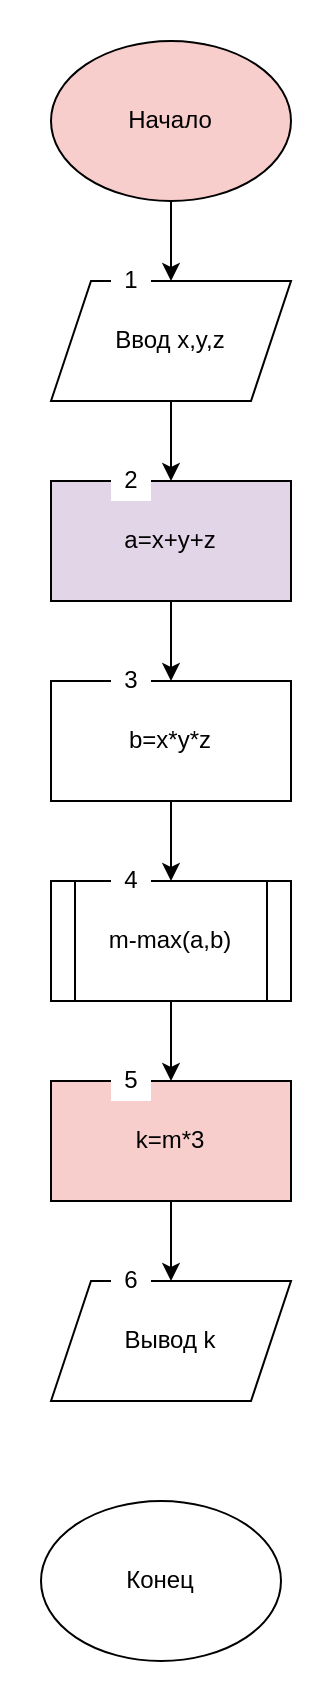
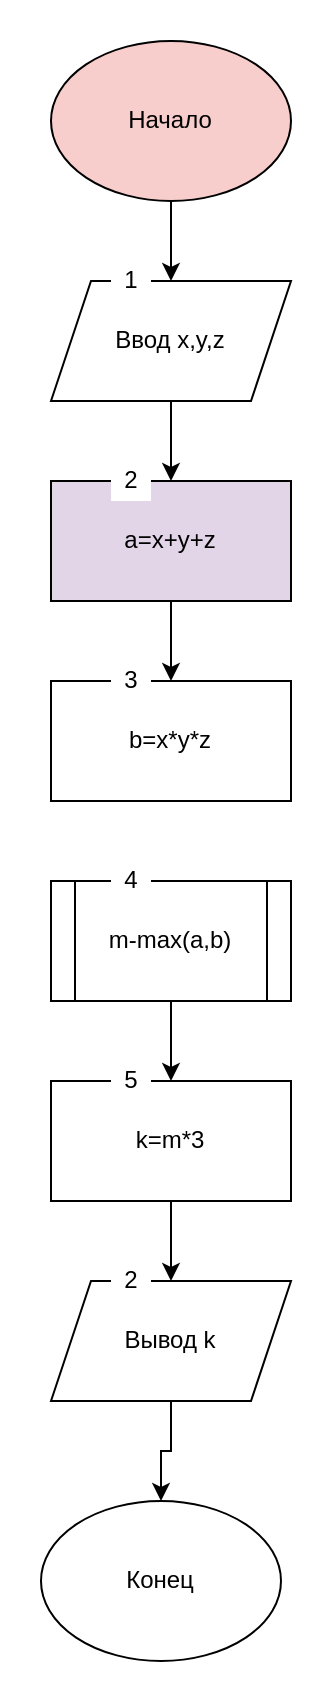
  <mxCell id="0" />
  <mxCell id="1" parent="0" />
  <mxCell id="2" value="Ввод x,y,z" style="shape=parallelogram;perimeter=parallelogramPerimeter;whiteSpace=wrap;html=1;fixedSize=1;" parent="1" vertex="1"><mxGeometry x="25" y="140" width="120" height="60" as="geometry" /></mxCell>
  <mxCell id="3" value="" style="edgeStyle=orthogonalEdgeStyle;rounded=0;orthogonalLoop=1;jettySize=auto;html=1;" parent="1" source="4" target="2" edge="1"><mxGeometry relative="1" as="geometry" /></mxCell>
  <mxCell id="4" value="Начало" style="ellipse;whiteSpace=wrap;html=1;fillColor=#f8cecc;" parent="1" vertex="1"><mxGeometry x="25" y="20" width="120" height="80" as="geometry" /></mxCell>
  <mxCell id="5" value="" style="edgeStyle=orthogonalEdgeStyle;rounded=0;orthogonalLoop=1;jettySize=auto;html=1;" parent="1" source="6" target="8" edge="1"><mxGeometry relative="1" as="geometry" /></mxCell>
  <mxCell id="6" value="a=x+y+z" style="rounded=0;whiteSpace=wrap;html=1;fillColor=#e1d5e7;" parent="1" vertex="1"><mxGeometry x="25" y="240" width="120" height="60" as="geometry" /></mxCell>
- <mxCell id="7" value="" style="edgeStyle=orthogonalEdgeStyle;rounded=0;orthogonalLoop=1;jettySize=auto;html=1;" parent="1" source="8" target="11" edge="1"><mxGeometry relative="1" as="geometry" /></mxCell>
  <mxCell id="8" value="b=x*y*z" style="rounded=0;whiteSpace=wrap;html=1;" parent="1" vertex="1"><mxGeometry x="25" y="340" width="120" height="60" as="geometry" /></mxCell>
  <mxCell id="9" style="edgeStyle=orthogonalEdgeStyle;rounded=0;orthogonalLoop=1;jettySize=auto;html=1;exitX=0.5;exitY=1;exitDx=0;exitDy=0;entryX=0.5;entryY=0;entryDx=0;entryDy=0;" parent="1" source="2" target="6" edge="1"><mxGeometry relative="1" as="geometry" /></mxCell>
  <mxCell id="10" value="" style="edgeStyle=orthogonalEdgeStyle;rounded=0;orthogonalLoop=1;jettySize=auto;html=1;" parent="1" source="11" target="13" edge="1"><mxGeometry relative="1" as="geometry" /></mxCell>
  <mxCell id="11" value="m-max(a,b)" style="shape=process;whiteSpace=wrap;html=1;backgroundOutline=1;" parent="1" vertex="1"><mxGeometry x="25" y="440" width="120" height="60" as="geometry" /></mxCell>
  <mxCell id="12" value="" style="edgeStyle=orthogonalEdgeStyle;rounded=0;orthogonalLoop=1;jettySize=auto;html=1;" parent="1" source="13" target="15" edge="1"><mxGeometry relative="1" as="geometry" /></mxCell>
- <mxCell id="13" value="k=m*3" style="whiteSpace=wrap;html=1;fillColor=#f8cecc;" parent="1" vertex="1"><mxGeometry x="25" y="540" width="120" height="60" as="geometry" /></mxCell>
+ <mxCell id="13" value="k=m*3" style="whiteSpace=wrap;html=1;" parent="1" vertex="1"><mxGeometry x="25" y="540" width="120" height="60" as="geometry" /></mxCell>
+ <mxCell id="14" value="" style="edgeStyle=orthogonalEdgeStyle;rounded=0;orthogonalLoop=1;jettySize=auto;html=1;" parent="1" source="15" target="16" edge="1"><mxGeometry relative="1" as="geometry" /></mxCell>
  <mxCell id="15" value="Вывод k" style="shape=parallelogram;perimeter=parallelogramPerimeter;whiteSpace=wrap;html=1;fixedSize=1;" parent="1" vertex="1"><mxGeometry x="25" y="640" width="120" height="60" as="geometry" /></mxCell>
  <mxCell id="16" value="Конец" style="ellipse;whiteSpace=wrap;html=1;" parent="1" vertex="1"><mxGeometry x="20" y="750" width="120" height="80" as="geometry" /></mxCell>
  <mxCell id="17" value="1" style="text;html=1;resizable=0;autosize=1;align=center;verticalAlign=middle;points=[];fillColor=#FFFFFF;strokeColor=none;rounded=0;" vertex="1" parent="1"><mxGeometry x="55" y="130" width="20" height="20" as="geometry" /></mxCell>
  <mxCell id="18" value="2&lt;span style=&quot;color: rgba(0 , 0 , 0 , 0) ; font-family: monospace ; font-size: 0px&quot;&gt;%3CmxGraphModel%3E%3Croot%3E%3CmxCell%20id%3D%220%22%2F%3E%3CmxCell%20id%3D%221%22%20parent%3D%220%22%2F%3E%3CmxCell%20id%3D%222%22%20value%3D%221%22%20style%3D%22text%3Bhtml%3D1%3Bresizable%3D0%3Bautosize%3D1%3Balign%3Dcenter%3BverticalAlign%3Dmiddle%3Bpoints%3D%5B%5D%3BfillColor%3D%23FFFFFF%3BstrokeColor%3Dnone%3Brounded%3D0%3B%22%20vertex%3D%221%22%20parent%3D%221%22%3E%3CmxGeometry%20x%3D%22380%22%20y%3D%22160%22%20width%3D%2220%22%20height%3D%2220%22%20as%3D%22geometry%22%2F%3E%3C%2FmxCell%3E%3C%2Froot%3E%3C%2FmxGraphModel%3E&lt;/span&gt;&lt;span style=&quot;color: rgba(0 , 0 , 0 , 0) ; font-family: monospace ; font-size: 0px&quot;&gt;%3CmxGraphModel%3E%3Croot%3E%3CmxCell%20id%3D%220%22%2F%3E%3CmxCell%20id%3D%221%22%20parent%3D%220%22%2F%3E%3CmxCell%20id%3D%222%22%20value%3D%221%22%20style%3D%22text%3Bhtml%3D1%3Bresizable%3D0%3Bautosize%3D1%3Balign%3Dcenter%3BverticalAlign%3Dmiddle%3Bpoints%3D%5B%5D%3BfillColor%3D%23FFFFFF%3BstrokeColor%3Dnone%3Brounded%3D0%3B%22%20vertex%3D%221%22%20parent%3D%221%22%3E%3CmxGeometry%20x%3D%22380%22%20y%3D%22160%22%20width%3D%2220%22%20height%3D%2220%22%20as%3D%22geometry%22%2F%3E%3C%2FmxCell%3E%3C%2Froot%3E%3C%2FmxGraphModel%3E&lt;/span&gt;" style="text;html=1;resizable=0;autosize=1;align=center;verticalAlign=middle;points=[];fillColor=#FFFFFF;strokeColor=none;rounded=0;" vertex="1" parent="1"><mxGeometry x="55" y="230" width="20" height="20" as="geometry" /></mxCell>
  <mxCell id="19" value="4" style="text;html=1;resizable=0;autosize=1;align=center;verticalAlign=middle;points=[];fillColor=#FFFFFF;strokeColor=none;rounded=0;" vertex="1" parent="1"><mxGeometry x="55" y="430" width="20" height="20" as="geometry" /></mxCell>
  <mxCell id="20" value="3" style="text;html=1;resizable=0;autosize=1;align=center;verticalAlign=middle;points=[];fillColor=#FFFFFF;strokeColor=none;rounded=0;" vertex="1" parent="1"><mxGeometry x="55" y="330" width="20" height="20" as="geometry" /></mxCell>
  <mxCell id="21" value="5" style="text;html=1;resizable=0;autosize=1;align=center;verticalAlign=middle;points=[];fillColor=#FFFFFF;strokeColor=none;rounded=0;" vertex="1" parent="1"><mxGeometry x="55" y="530" width="20" height="20" as="geometry" /></mxCell>
- <mxCell id="22" value="6" style="text;html=1;resizable=0;autosize=1;align=center;verticalAlign=middle;points=[];fillColor=#FFFFFF;strokeColor=none;rounded=0;" vertex="1" parent="1"><mxGeometry x="55" y="630" width="20" height="20" as="geometry" /></mxCell>
+ <mxCell id="22" value="2" style="text;html=1;resizable=0;autosize=1;align=center;verticalAlign=middle;points=[];fillColor=#FFFFFF;strokeColor=none;rounded=0;" vertex="1" parent="1"><mxGeometry x="55" y="630" width="20" height="20" as="geometry" /></mxCell>
